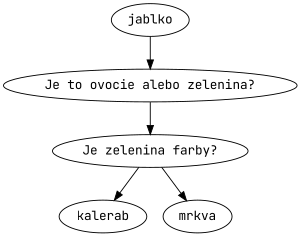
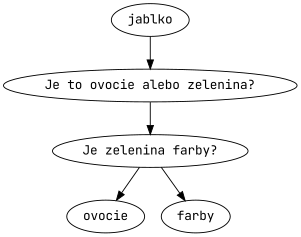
  digraph {
    fontname="JetBrains Mono"
    node [fontname="JetBrains Mono"]
    edge [fontname="JetBrains Mono"]
    n1 [label="Je to ovocie alebo zelenina?"]
    n2 [label="Je zelenina farby?"]
    n3 [label=jablko]
-   n4 [label=kalerab]
-   n5 [label=mrkva]
+   n4 [label=ovocie]
+   n5 [label=farby]
    n1 -> n2
    n2 -> n4
    n2 -> n5
    n3 -> n1
  }
